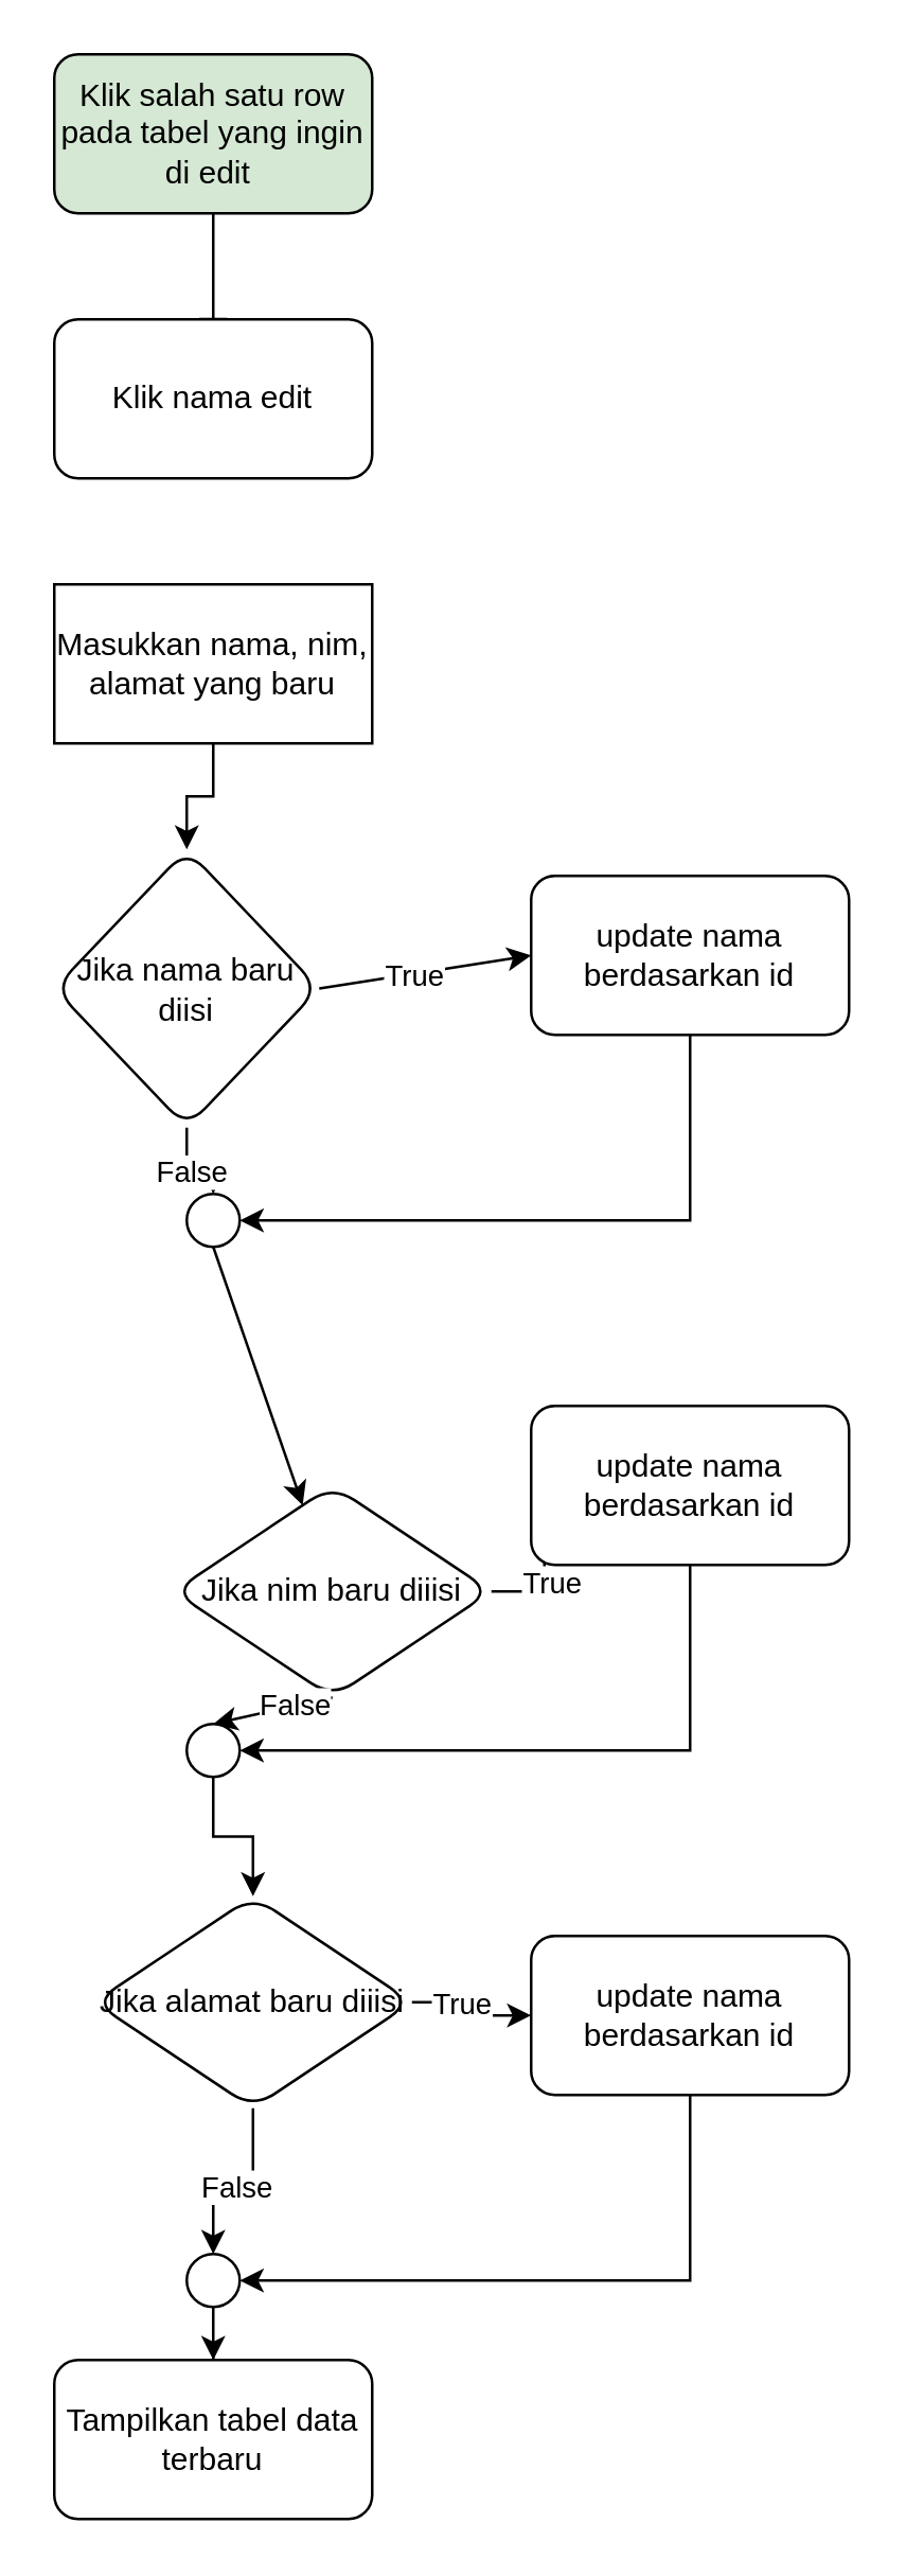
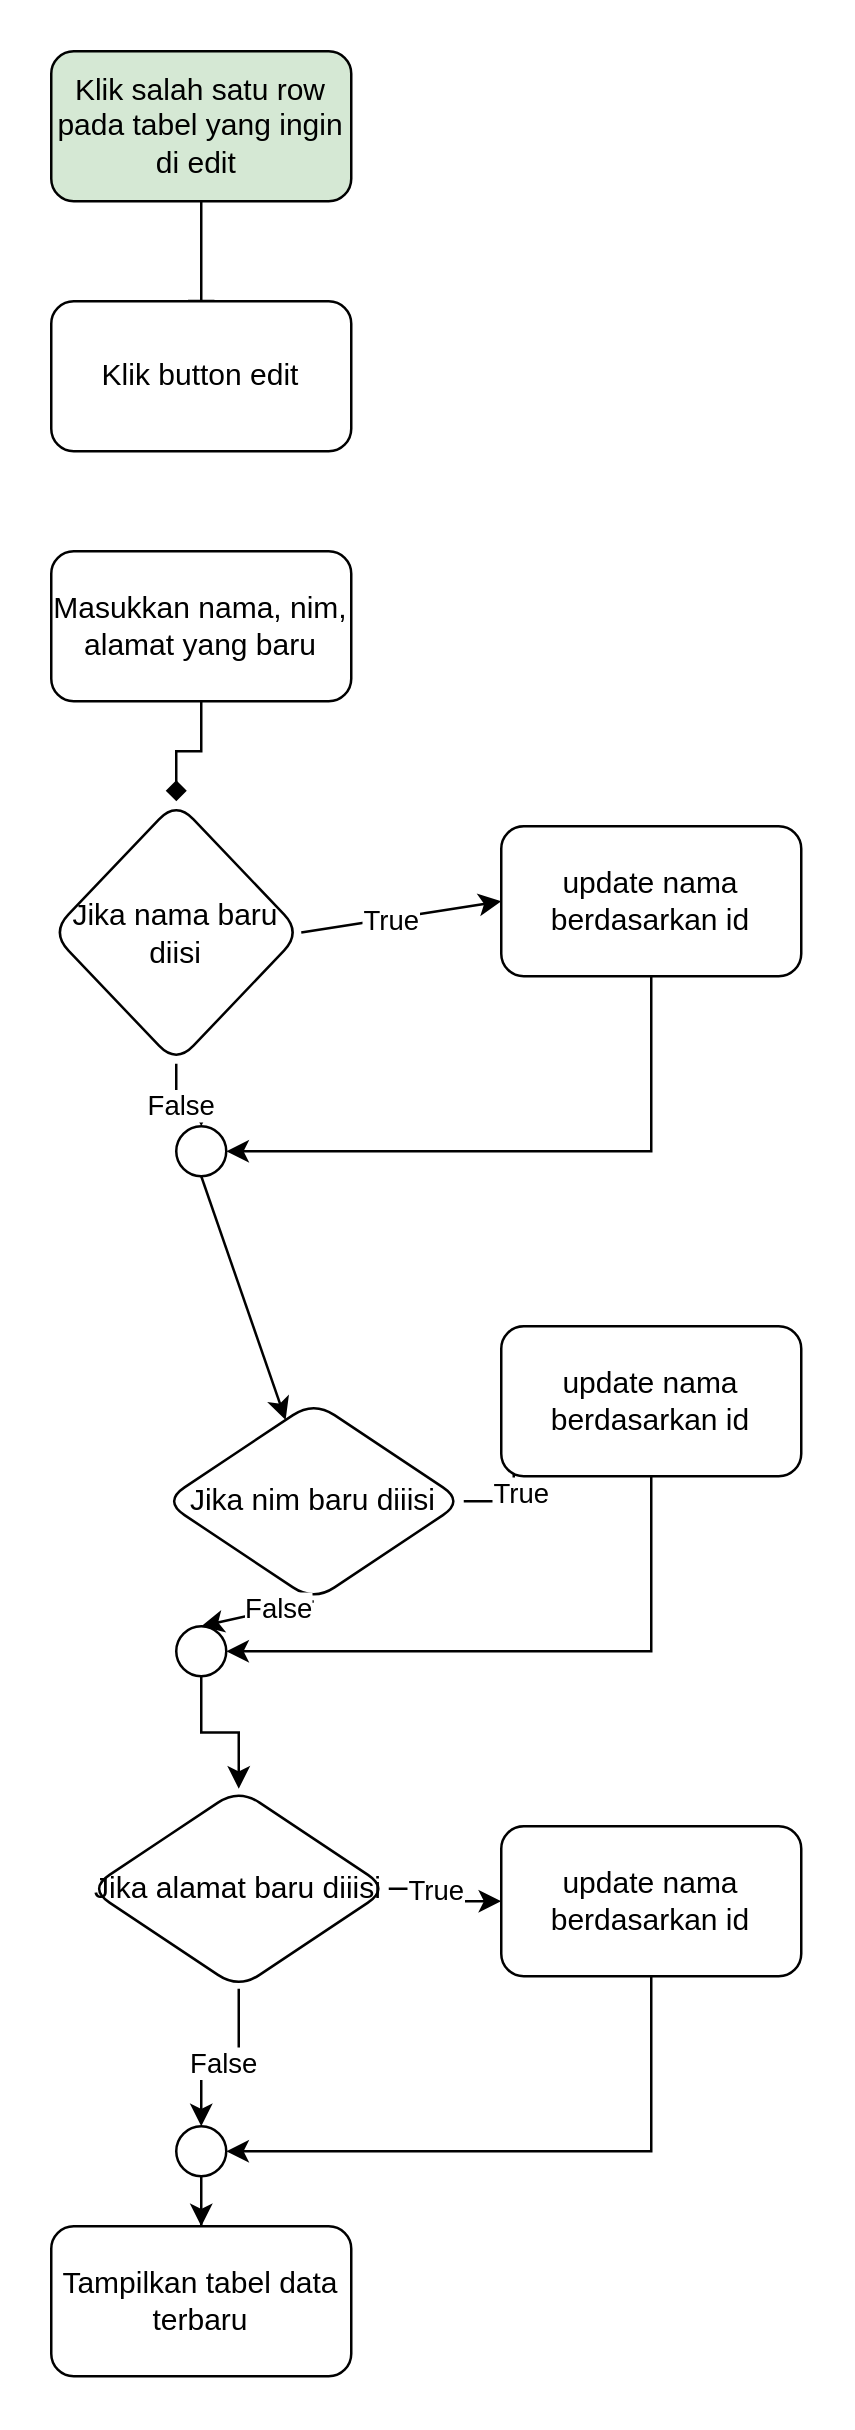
  <mxCell id="0" />
  <mxCell id="1" parent="0" />
  <mxCell id="2" value="" style="rounded=0;html=1;jettySize=auto;orthogonalLoop=1;fontSize=11;endArrow=block;endFill=0;endSize=8;strokeWidth=1;shadow=0;labelBackgroundColor=none;edgeStyle=orthogonalEdgeStyle;" parent="1" source="3" edge="1"><mxGeometry relative="1" as="geometry"><mxPoint x="80" y="130" as="targetPoint" /></mxGeometry></mxCell>
  <mxCell id="3" value="Klik salah satu row pada tabel yang ingin di edit&amp;nbsp;" style="rounded=1;whiteSpace=wrap;html=1;fontSize=12;glass=0;strokeWidth=1;shadow=0;fillColor=#d5e8d4;" parent="1" vertex="1"><mxGeometry x="20" y="20" width="120" height="60" as="geometry" /></mxCell>
- <mxCell id="4" value="Klik nama edit" style="rounded=1;whiteSpace=wrap;html=1;" vertex="1" parent="1"><mxGeometry x="20" y="120" width="120" height="60" as="geometry" /></mxCell>
- <mxCell id="5" value="" style="edgeStyle=orthogonalEdgeStyle;rounded=0;orthogonalLoop=1;jettySize=auto;html=1;" edge="1" parent="1" source="6" target="9"><mxGeometry relative="1" as="geometry" /></mxCell>
- <mxCell id="6" value="Masukkan nama, nim, alamat yang baru" style="whiteSpace=wrap;html=1;rounded=0;" vertex="1" parent="1"><mxGeometry x="20" y="220" width="120" height="60" as="geometry" /></mxCell>
+ <mxCell id="4" value="Klik button edit" style="rounded=1;whiteSpace=wrap;html=1;" vertex="1" parent="1"><mxGeometry x="20" y="120" width="120" height="60" as="geometry" /></mxCell>
+ <mxCell id="5" value="" style="edgeStyle=orthogonalEdgeStyle;rounded=0;orthogonalLoop=1;jettySize=auto;html=1;endArrow=diamond;" edge="1" parent="1" source="6" target="9"><mxGeometry relative="1" as="geometry" /></mxCell>
+ <mxCell id="6" value="Masukkan nama, nim, alamat yang baru" style="rounded=1;whiteSpace=wrap;html=1;" vertex="1" parent="1"><mxGeometry x="20" y="220" width="120" height="60" as="geometry" /></mxCell>
  <mxCell id="7" value="" style="edgeStyle=orthogonalEdgeStyle;rounded=0;orthogonalLoop=1;jettySize=auto;html=1;entryX=0.5;entryY=0;entryDx=0;entryDy=0;" edge="1" parent="1" source="9" target="18"><mxGeometry relative="1" as="geometry"><mxPoint x="80" y="450" as="targetPoint" /></mxGeometry></mxCell>
  <mxCell id="8" value="False" style="edgeLabel;html=1;align=center;verticalAlign=middle;resizable=0;points=[];" vertex="1" connectable="0" parent="7"><mxGeometry x="-0.1" y="1" relative="1" as="geometry"><mxPoint as="offset" /></mxGeometry></mxCell>
  <mxCell id="9" value="Jika nama baru diisi" style="rhombus;whiteSpace=wrap;html=1;rounded=1;" vertex="1" parent="1"><mxGeometry x="20" y="320" width="100" height="105" as="geometry" /></mxCell>
  <mxCell id="10" value="update nama berdasarkan id" style="whiteSpace=wrap;html=1;rounded=1;" vertex="1" parent="1"><mxGeometry x="200" y="330" width="120" height="60" as="geometry" /></mxCell>
  <mxCell id="11" value="" style="endArrow=classic;html=1;rounded=0;exitX=1;exitY=0.5;exitDx=0;exitDy=0;entryX=0;entryY=0.5;entryDx=0;entryDy=0;" edge="1" parent="1" source="9" target="10"><mxGeometry width="50" height="50" relative="1" as="geometry"><mxPoint x="250" y="440" as="sourcePoint" /><mxPoint x="300" y="390" as="targetPoint" /></mxGeometry></mxCell>
  <mxCell id="12" value="True" style="edgeLabel;html=1;align=center;verticalAlign=middle;resizable=0;points=[];" vertex="1" connectable="0" parent="11"><mxGeometry x="-0.1" y="-1" relative="1" as="geometry"><mxPoint as="offset" /></mxGeometry></mxCell>
  <mxCell id="13" value="" style="edgeStyle=orthogonalEdgeStyle;rounded=0;orthogonalLoop=1;jettySize=auto;html=1;" edge="1" parent="1" source="15" target="17"><mxGeometry relative="1" as="geometry" /></mxCell>
  <mxCell id="14" value="True" style="edgeLabel;html=1;align=center;verticalAlign=middle;resizable=0;points=[];" vertex="1" connectable="0" parent="13"><mxGeometry x="-0.2" y="-2" relative="1" as="geometry"><mxPoint as="offset" /></mxGeometry></mxCell>
  <mxCell id="15" value="Jika nim baru diiisi" style="rhombus;whiteSpace=wrap;html=1;rounded=1;" vertex="1" parent="1"><mxGeometry x="65" y="560" width="120" height="80" as="geometry" /></mxCell>
  <mxCell id="16" value="" style="endArrow=classic;html=1;rounded=0;exitX=0.5;exitY=1;exitDx=0;exitDy=0;entryX=1;entryY=0.5;entryDx=0;entryDy=0;" edge="1" parent="1" source="10" target="18"><mxGeometry width="50" height="50" relative="1" as="geometry"><mxPoint x="250" y="440" as="sourcePoint" /><mxPoint x="90" y="480" as="targetPoint" /><Array as="points"><mxPoint x="260" y="460" /></Array></mxGeometry></mxCell>
  <mxCell id="17" value="update nama berdasarkan id" style="whiteSpace=wrap;html=1;rounded=1;" vertex="1" parent="1"><mxGeometry x="200" y="530" width="120" height="60" as="geometry" /></mxCell>
  <mxCell id="18" value="" style="ellipse;whiteSpace=wrap;html=1;aspect=fixed;" vertex="1" parent="1"><mxGeometry x="70" y="450" width="20" height="20" as="geometry" /></mxCell>
  <mxCell id="19" value="" style="endArrow=classic;html=1;rounded=0;exitX=0.5;exitY=1;exitDx=0;exitDy=0;" edge="1" parent="1" source="18" target="15"><mxGeometry width="50" height="50" relative="1" as="geometry"><mxPoint x="250" y="540" as="sourcePoint" /><mxPoint x="300" y="490" as="targetPoint" /></mxGeometry></mxCell>
  <mxCell id="20" value="" style="edgeStyle=orthogonalEdgeStyle;rounded=0;orthogonalLoop=1;jettySize=auto;html=1;" edge="1" parent="1" source="21" target="29"><mxGeometry relative="1" as="geometry" /></mxCell>
  <mxCell id="21" value="" style="ellipse;whiteSpace=wrap;html=1;aspect=fixed;" vertex="1" parent="1"><mxGeometry x="70" y="650" width="20" height="20" as="geometry" /></mxCell>
  <mxCell id="22" value="" style="endArrow=classic;html=1;rounded=0;exitX=0.5;exitY=1;exitDx=0;exitDy=0;entryX=0.5;entryY=0;entryDx=0;entryDy=0;" edge="1" parent="1" source="15" target="21"><mxGeometry width="50" height="50" relative="1" as="geometry"><mxPoint x="250" y="540" as="sourcePoint" /><mxPoint x="300" y="490" as="targetPoint" /></mxGeometry></mxCell>
  <mxCell id="23" value="False" style="edgeLabel;html=1;align=center;verticalAlign=middle;resizable=0;points=[];" vertex="1" connectable="0" parent="22"><mxGeometry x="-0.36" y="-1" relative="1" as="geometry"><mxPoint as="offset" /></mxGeometry></mxCell>
  <mxCell id="24" value="" style="endArrow=classic;html=1;rounded=0;exitX=0.5;exitY=1;exitDx=0;exitDy=0;entryX=1;entryY=0.5;entryDx=0;entryDy=0;" edge="1" parent="1" source="17" target="21"><mxGeometry width="50" height="50" relative="1" as="geometry"><mxPoint x="180" y="660" as="sourcePoint" /><mxPoint x="230" y="610" as="targetPoint" /><Array as="points"><mxPoint x="260" y="660" /></Array></mxGeometry></mxCell>
  <mxCell id="25" value="" style="edgeStyle=orthogonalEdgeStyle;rounded=0;orthogonalLoop=1;jettySize=auto;html=1;" edge="1" parent="1" source="29" target="30"><mxGeometry relative="1" as="geometry" /></mxCell>
  <mxCell id="26" value="True" style="edgeLabel;html=1;align=center;verticalAlign=middle;resizable=0;points=[];" vertex="1" connectable="0" parent="25"><mxGeometry x="-0.267" relative="1" as="geometry"><mxPoint as="offset" /></mxGeometry></mxCell>
  <mxCell id="27" value="" style="edgeStyle=orthogonalEdgeStyle;rounded=0;orthogonalLoop=1;jettySize=auto;html=1;" edge="1" parent="1" source="29" target="32"><mxGeometry relative="1" as="geometry" /></mxCell>
  <mxCell id="28" value="False" style="edgeLabel;html=1;align=center;verticalAlign=middle;resizable=0;points=[];" vertex="1" connectable="0" parent="27"><mxGeometry x="-0.04" y="2" relative="1" as="geometry"><mxPoint as="offset" /></mxGeometry></mxCell>
  <mxCell id="29" value="Jika alamat baru diiisi" style="rhombus;whiteSpace=wrap;html=1;rounded=1;" vertex="1" parent="1"><mxGeometry x="35" y="715" width="120" height="80" as="geometry" /></mxCell>
  <mxCell id="30" value="update nama berdasarkan id" style="whiteSpace=wrap;html=1;rounded=1;" vertex="1" parent="1"><mxGeometry x="200" y="730" width="120" height="60" as="geometry" /></mxCell>
  <mxCell id="31" value="" style="edgeStyle=orthogonalEdgeStyle;rounded=0;orthogonalLoop=1;jettySize=auto;html=1;" edge="1" parent="1" source="32" target="34"><mxGeometry relative="1" as="geometry" /></mxCell>
  <mxCell id="32" value="" style="ellipse;whiteSpace=wrap;html=1;aspect=fixed;" vertex="1" parent="1"><mxGeometry x="70" y="850" width="20" height="20" as="geometry" /></mxCell>
  <mxCell id="33" value="" style="endArrow=classic;html=1;rounded=0;exitX=0.5;exitY=1;exitDx=0;exitDy=0;entryX=1;entryY=0.5;entryDx=0;entryDy=0;" edge="1" parent="1" source="30" target="32"><mxGeometry width="50" height="50" relative="1" as="geometry"><mxPoint x="230" y="890" as="sourcePoint" /><mxPoint x="310" y="870" as="targetPoint" /><Array as="points"><mxPoint x="260" y="860" /></Array></mxGeometry></mxCell>
  <mxCell id="34" value="Tampilkan tabel data terbaru" style="rounded=1;whiteSpace=wrap;html=1;" vertex="1" parent="1"><mxGeometry x="20" y="890" width="120" height="60" as="geometry" /></mxCell>
